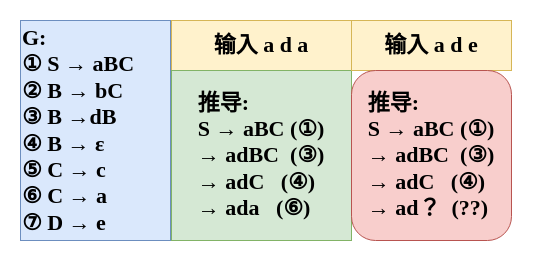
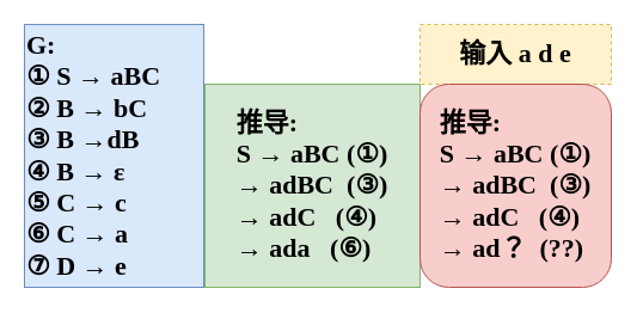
  <mxCell id="0" />
  <mxCell id="1" parent="0" />
  <mxCell id="2" value="&lt;div&gt;&lt;b&gt;&lt;font style=&quot;font-size: 22px&quot;&gt;&lt;font face=&quot;Comic Sans MS&quot;&gt;G:&lt;/font&gt;&lt;/font&gt;&lt;/b&gt;&lt;/div&gt;&lt;b&gt;&lt;font face=&quot;Comic Sans MS&quot;&gt;&lt;div&gt;&lt;b&gt;&lt;font style=&quot;font-size: 22px&quot;&gt;① S → aBC&lt;/font&gt;&lt;/b&gt;&lt;/div&gt;&lt;font style=&quot;font-size: 22px&quot;&gt;&lt;div&gt;&lt;b style=&quot;font-size: 12px&quot;&gt;&lt;font style=&quot;font-size: 22px&quot;&gt;② B → bC&lt;/font&gt;&lt;/b&gt;&lt;/div&gt;&lt;div&gt;&lt;b style=&quot;font-size: 12px&quot;&gt;&lt;font style=&quot;font-size: 22px&quot;&gt;③ B →dB&lt;/font&gt;&lt;/b&gt;&lt;/div&gt;&lt;div&gt;&lt;b style=&quot;font-size: 12px&quot;&gt;&lt;font style=&quot;font-size: 22px&quot;&gt;④ B → ε&lt;/font&gt;&lt;/b&gt;&lt;/div&gt;&lt;div&gt;&lt;b style=&quot;font-size: 12px&quot;&gt;&lt;font style=&quot;font-size: 22px&quot;&gt;⑤ C → c&lt;/font&gt;&lt;/b&gt;&lt;/div&gt;&lt;div&gt;&lt;b style=&quot;font-size: 12px&quot;&gt;&lt;font style=&quot;font-size: 22px&quot;&gt;⑥ C → a&lt;/font&gt;&lt;/b&gt;&lt;/div&gt;&lt;div&gt;&lt;b style=&quot;font-size: 12px&quot;&gt;&lt;font style=&quot;font-size: 22px&quot;&gt;⑦ D → e&lt;/font&gt;&lt;/b&gt;&lt;/div&gt;&lt;/font&gt;&lt;/font&gt;&lt;/b&gt;" style="rounded=0;whiteSpace=wrap;html=1;align=left;fillColor=#dae8fc;strokeColor=#6c8ebf;" vertex="1" parent="1"><mxGeometry x="20" y="20" width="150" height="220" as="geometry" /></mxCell>
- <mxCell id="3" value="&lt;b&gt;&lt;font face=&quot;Comic Sans MS&quot; style=&quot;font-size: 22px&quot;&gt;输入 a d a&lt;/font&gt;&lt;/b&gt;" style="rounded=0;whiteSpace=wrap;html=1;fillColor=#fff2cc;strokeColor=#d6b656;" vertex="1" parent="1"><mxGeometry x="171" y="20" width="180" height="50" as="geometry" /></mxCell>
  <mxCell id="4" value="&lt;div style=&quot;text-align: left&quot;&gt;&lt;b style=&quot;font-size: 22px&quot;&gt;&lt;font face=&quot;Comic Sans MS&quot;&gt;推导:&lt;/font&gt;&lt;/b&gt;&lt;/div&gt;&lt;b style=&quot;font-size: 22px&quot;&gt;&lt;div style=&quot;text-align: left&quot;&gt;&lt;b&gt;&lt;font face=&quot;Comic Sans MS&quot;&gt;S → aBC (①)&lt;/font&gt;&lt;/b&gt;&lt;/div&gt;&lt;font face=&quot;Comic Sans MS&quot; style=&quot;font-size: 22px&quot;&gt;&lt;div style=&quot;text-align: left&quot;&gt;&lt;b style=&quot;font-family: &amp;#34;helvetica&amp;#34;&quot;&gt;&lt;font face=&quot;Comic Sans MS&quot;&gt;→ adBC&amp;nbsp; (③)&lt;/font&gt;&lt;/b&gt;&lt;/div&gt;&lt;div style=&quot;text-align: left&quot;&gt;&lt;b style=&quot;font-family: &amp;#34;helvetica&amp;#34;&quot;&gt;&lt;font face=&quot;Comic Sans MS&quot;&gt;→ adC&amp;nbsp; &amp;nbsp;(④)&lt;/font&gt;&lt;/b&gt;&lt;/div&gt;&lt;div style=&quot;text-align: left&quot;&gt;&lt;b style=&quot;font-family: &amp;#34;helvetica&amp;#34;&quot;&gt;&lt;font face=&quot;Comic Sans MS&quot;&gt;→ ada&amp;nbsp; &amp;nbsp;(⑥)&lt;/font&gt;&lt;/b&gt;&lt;/div&gt;&lt;/font&gt;&lt;/b&gt;" style="rounded=0;whiteSpace=wrap;html=1;fillColor=#d5e8d4;strokeColor=#82b366;" vertex="1" parent="1"><mxGeometry x="171" y="70" width="180" height="170" as="geometry" /></mxCell>
- <mxCell id="5" value="&lt;b&gt;&lt;font face=&quot;Comic Sans MS&quot; style=&quot;font-size: 22px&quot;&gt;输入 a d e&lt;/font&gt;&lt;/b&gt;" style="rounded=0;whiteSpace=wrap;html=1;fillColor=#fff2cc;strokeColor=#d6b656;" vertex="1" parent="1"><mxGeometry x="351" y="20" width="160" height="50" as="geometry" /></mxCell>
+ <mxCell id="5" value="&lt;b&gt;&lt;font face=&quot;Comic Sans MS&quot; style=&quot;font-size: 22px&quot;&gt;输入 a d e&lt;/font&gt;&lt;/b&gt;" style="rounded=0;whiteSpace=wrap;html=1;fillColor=#fff2cc;strokeColor=#d6b656;dashed=1;" vertex="1" parent="1"><mxGeometry x="351" y="20" width="160" height="50" as="geometry" /></mxCell>
  <mxCell id="6" value="&lt;div style=&quot;text-align: left&quot;&gt;&lt;b style=&quot;font-size: 22px&quot;&gt;&lt;font face=&quot;Comic Sans MS&quot;&gt;推导:&lt;/font&gt;&lt;/b&gt;&lt;/div&gt;&lt;b style=&quot;font-size: 22px&quot;&gt;&lt;div style=&quot;text-align: left&quot;&gt;&lt;b&gt;&lt;font face=&quot;Comic Sans MS&quot;&gt;S → aBC (①)&lt;/font&gt;&lt;/b&gt;&lt;/div&gt;&lt;/b&gt;&lt;b style=&quot;font-size: 22px&quot;&gt;&lt;font face=&quot;Comic Sans MS&quot; style=&quot;font-size: 22px&quot;&gt;&lt;div style=&quot;text-align: left&quot;&gt;&lt;b style=&quot;font-family: &amp;#34;helvetica&amp;#34;&quot;&gt;&lt;font face=&quot;Comic Sans MS&quot;&gt;→ adBC&amp;nbsp; (③)&lt;/font&gt;&lt;/b&gt;&lt;/div&gt;&lt;div style=&quot;text-align: left&quot;&gt;&lt;b style=&quot;font-family: &amp;#34;helvetica&amp;#34;&quot;&gt;&lt;font face=&quot;Comic Sans MS&quot;&gt;→ adC&amp;nbsp; &amp;nbsp;(④)&lt;/font&gt;&lt;/b&gt;&lt;/div&gt;&lt;div style=&quot;text-align: left&quot;&gt;&lt;b style=&quot;font-family: &amp;#34;helvetica&amp;#34;&quot;&gt;&lt;font face=&quot;Comic Sans MS&quot;&gt;→ ad？&amp;nbsp; (??)&lt;/font&gt;&lt;/b&gt;&lt;/div&gt;&lt;/font&gt;&lt;/b&gt;" style="whiteSpace=wrap;html=1;fillColor=#f8cecc;strokeColor=#b85450;rounded=1;" vertex="1" parent="1"><mxGeometry x="351" y="70" width="160" height="170" as="geometry" /></mxCell>
